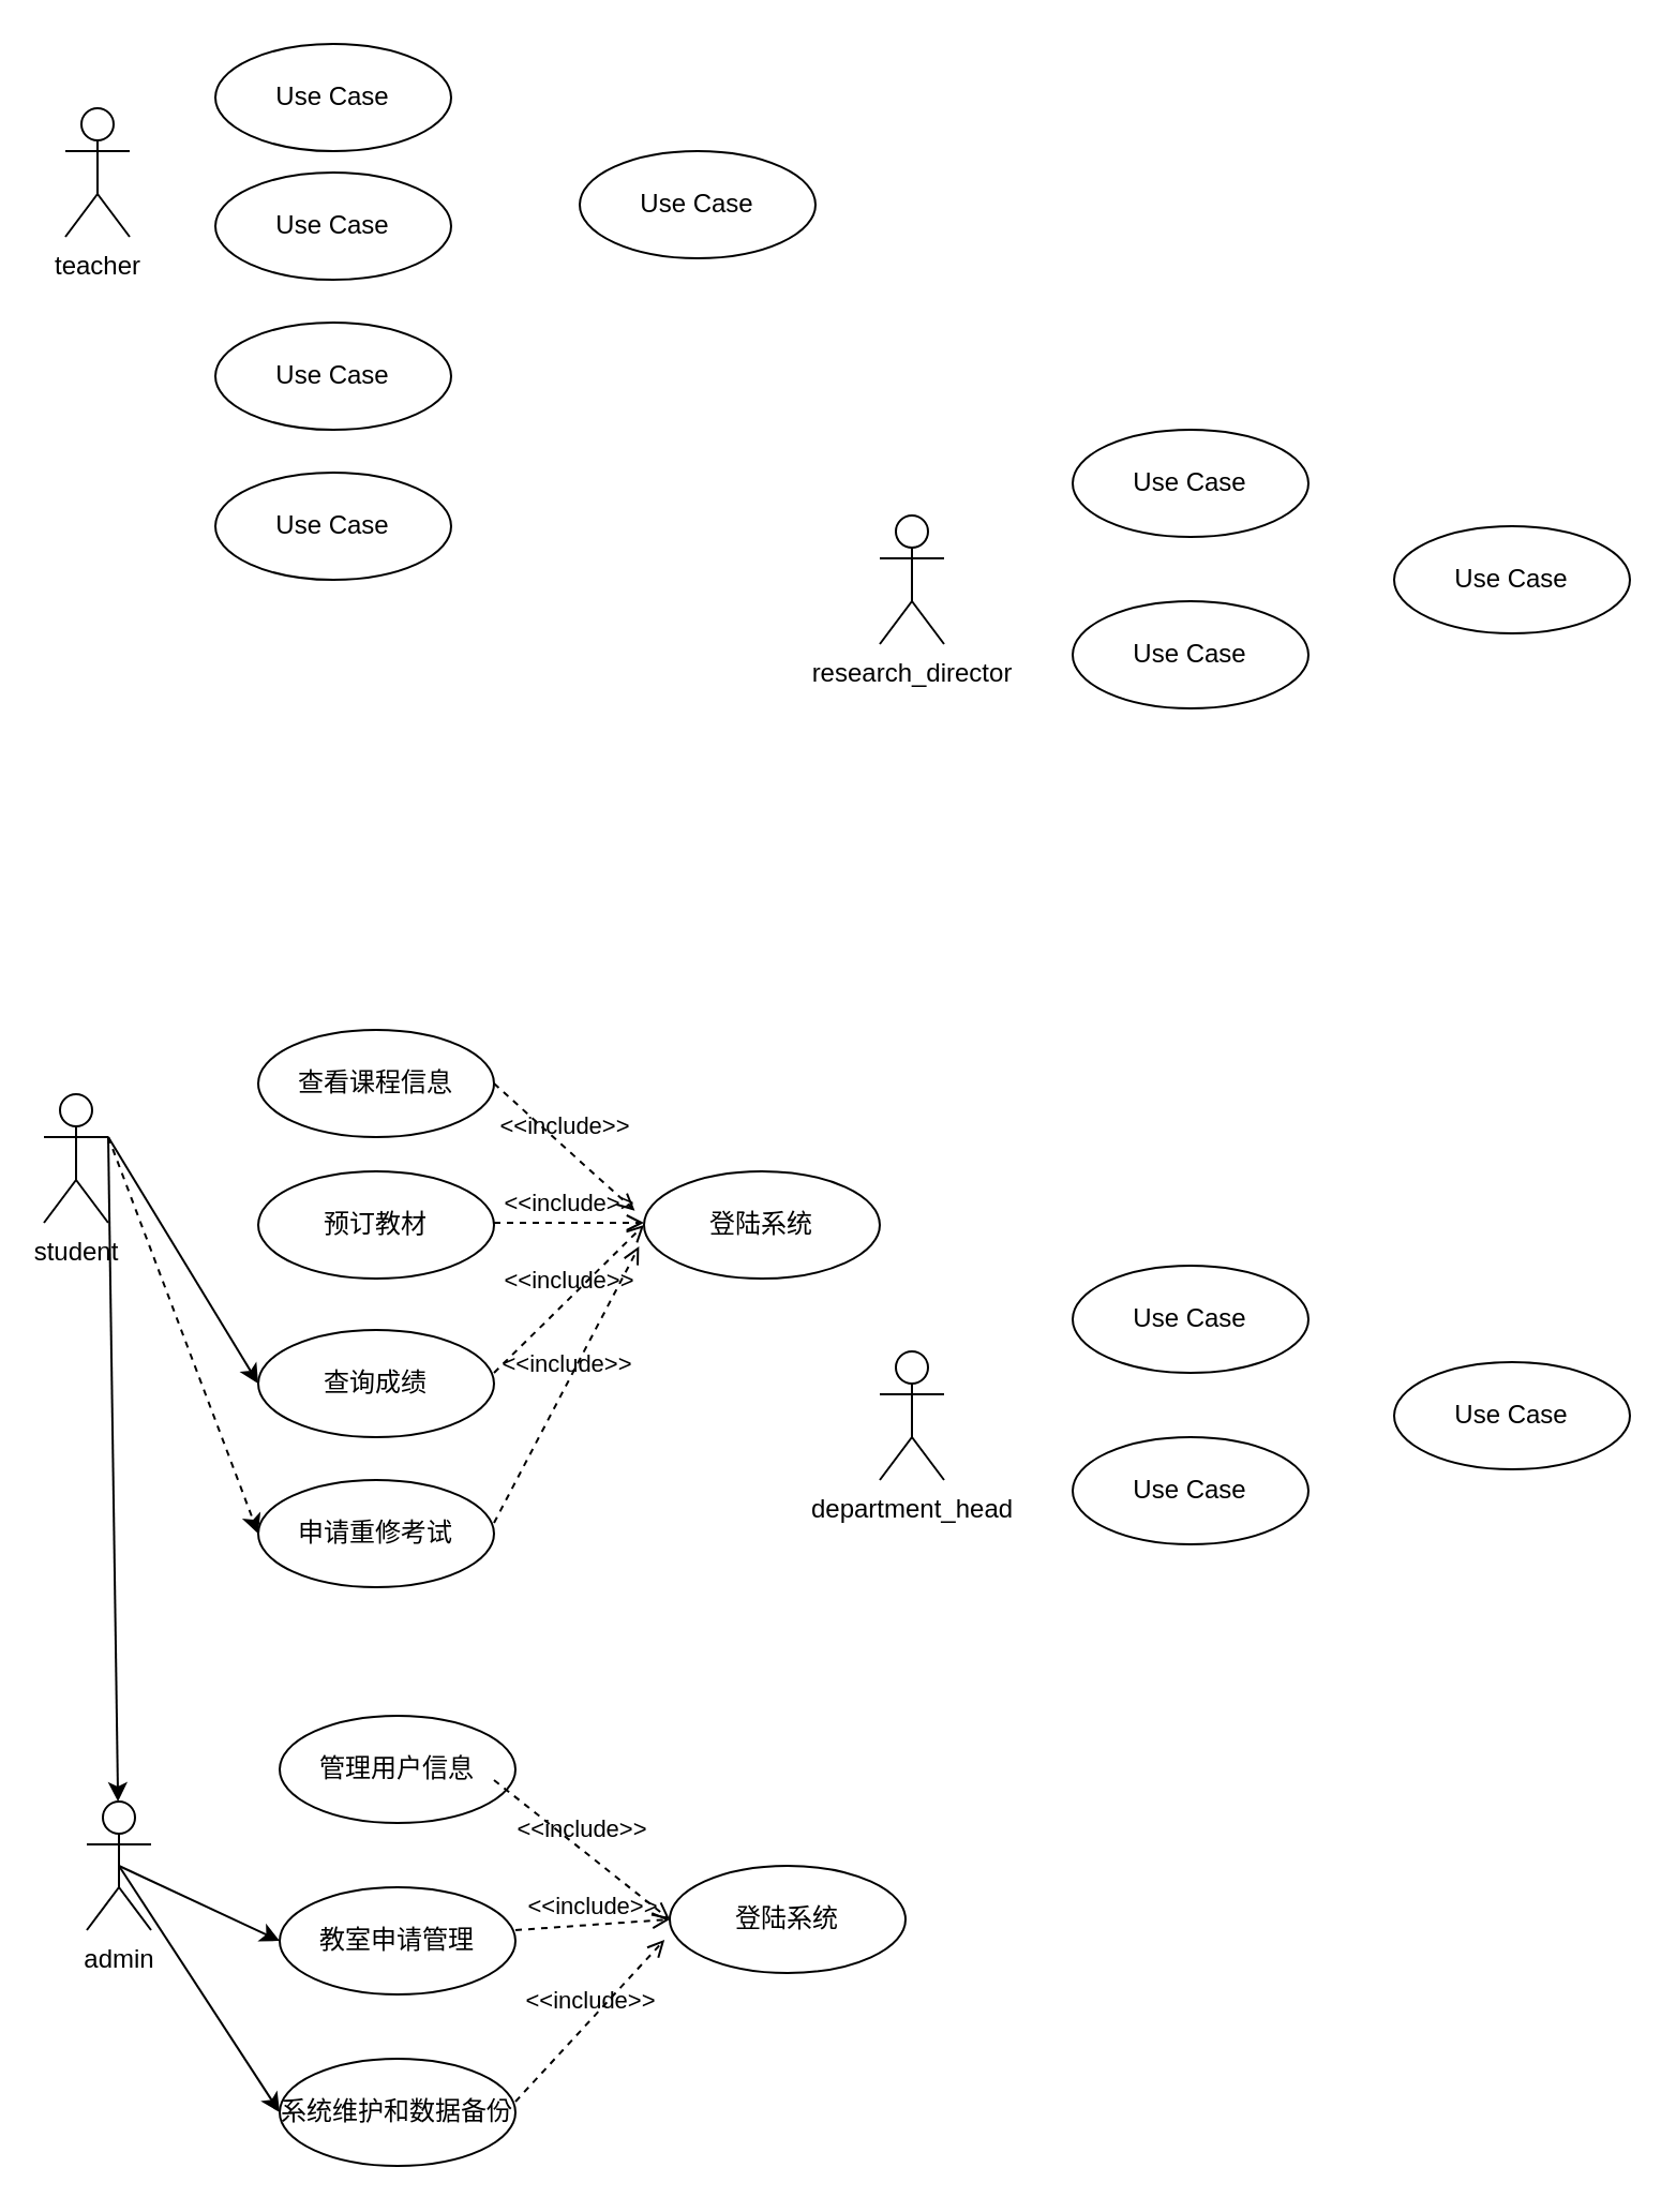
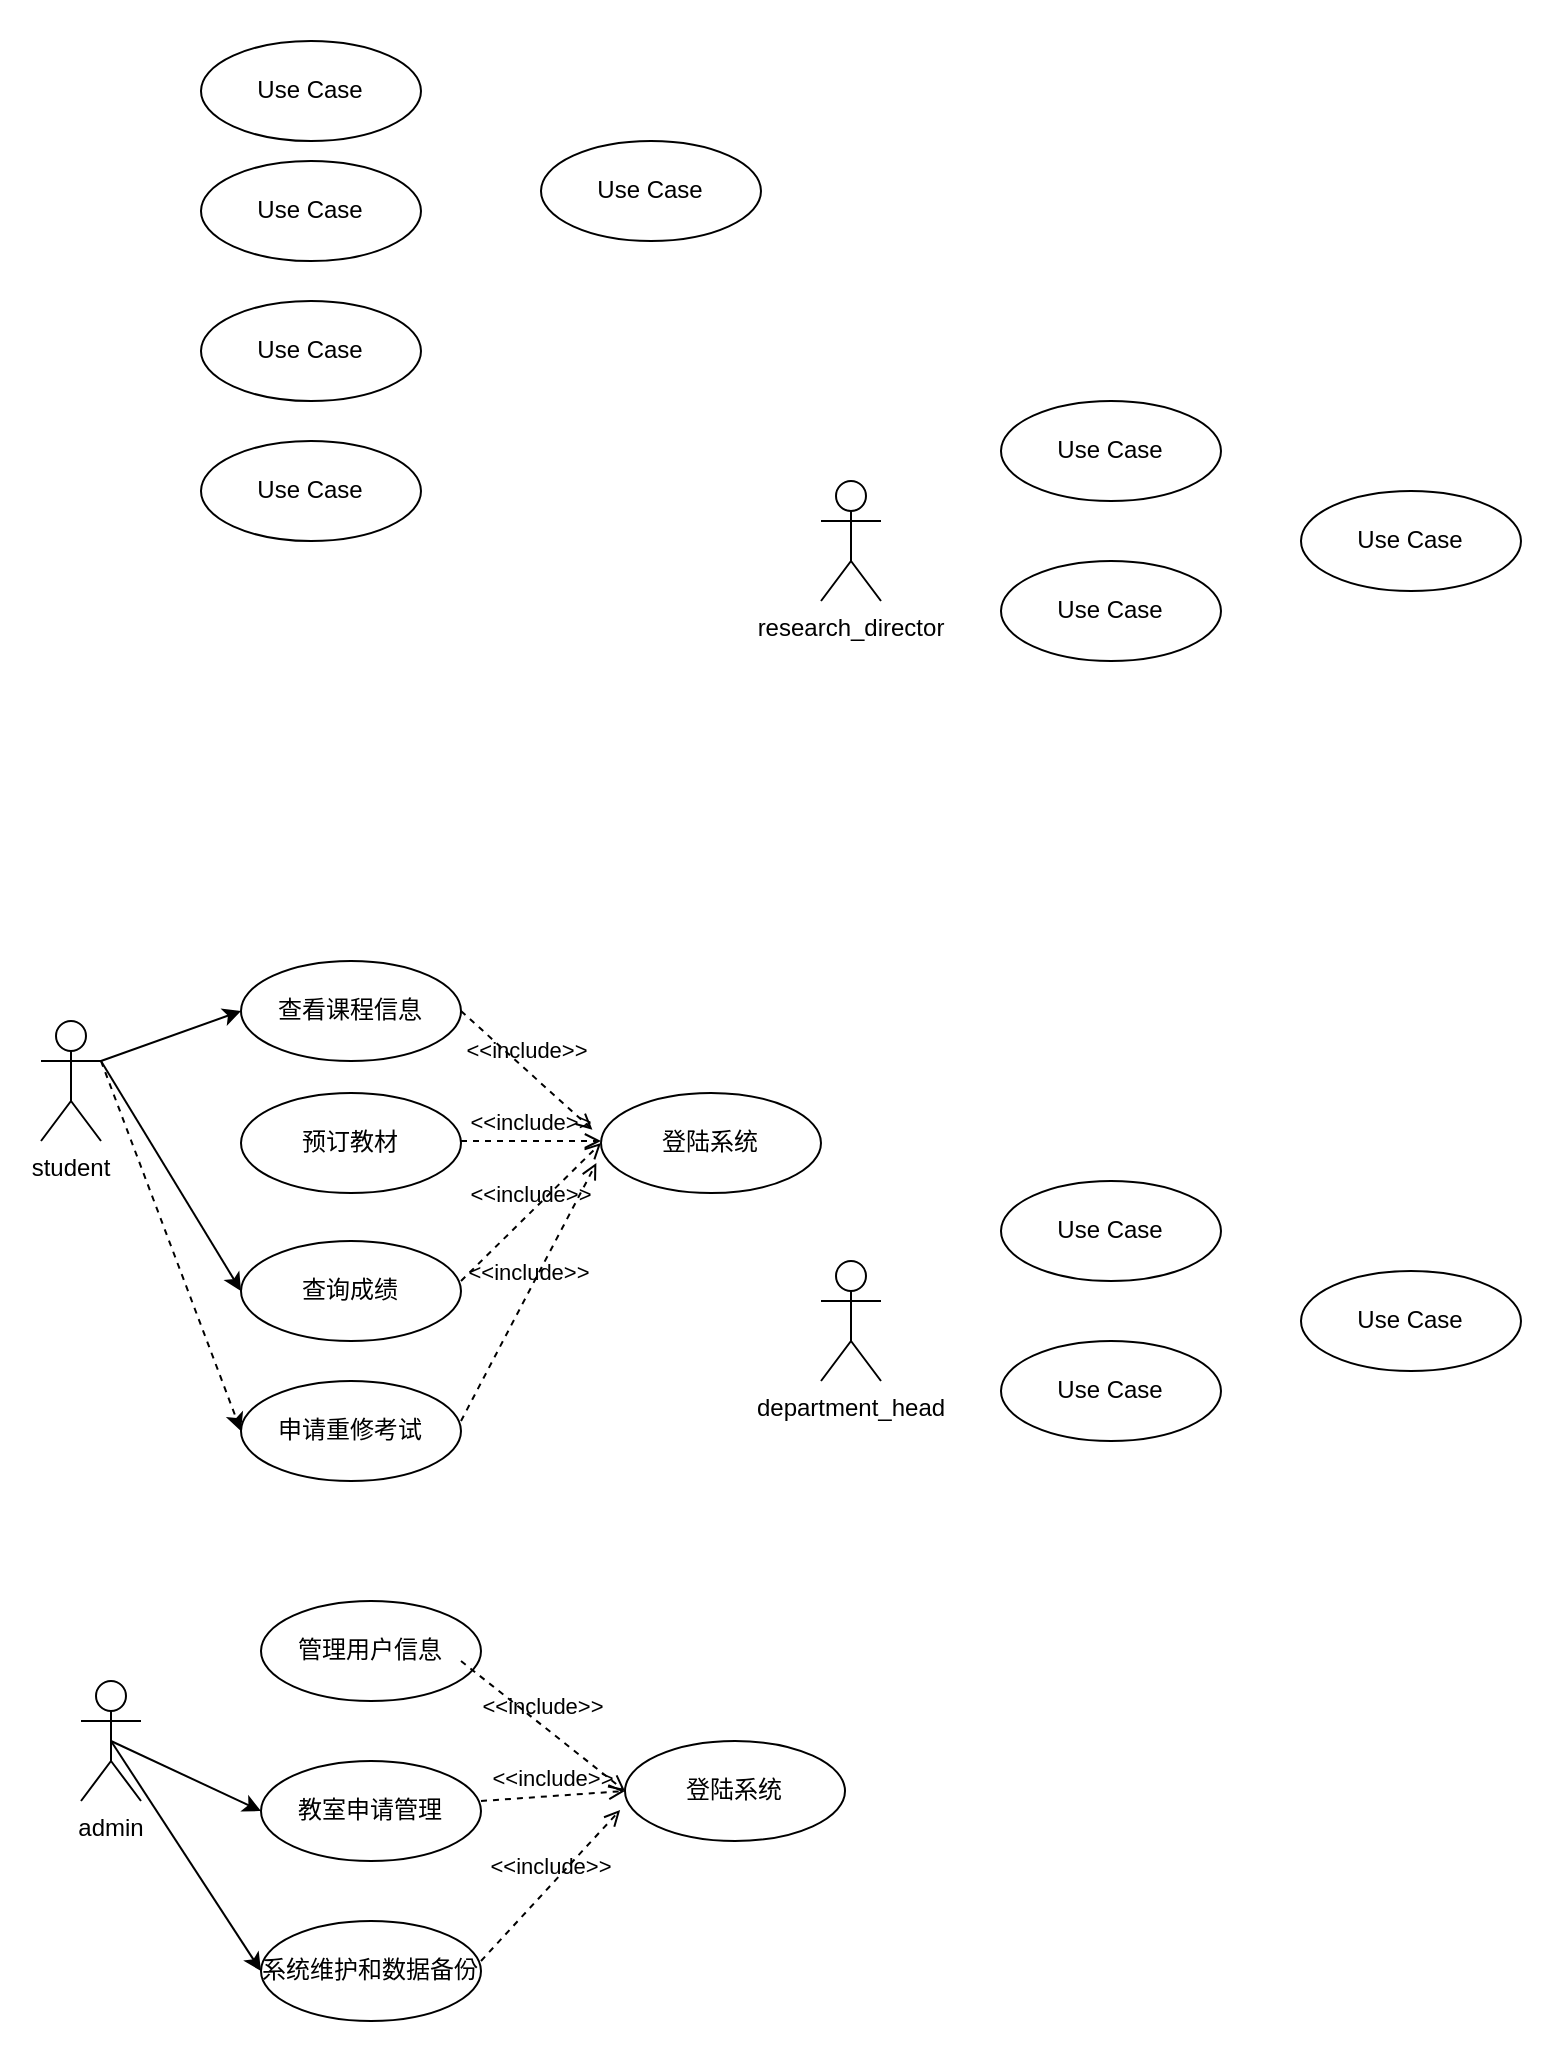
  <mxCell id="0" />
  <mxCell id="1" parent="0" />
- <mxCell id="2" style="rounded=0;orthogonalLoop=1;jettySize=auto;html=1;exitX=1;exitY=0.333;exitDx=0;exitDy=0;exitPerimeter=0;" edge="1" parent="1" source="5" target="31"><mxGeometry relative="1" as="geometry" /></mxCell>
+ <mxCell id="2" style="rounded=0;orthogonalLoop=1;jettySize=auto;html=1;exitX=1;exitY=0.333;exitDx=0;exitDy=0;exitPerimeter=0;entryX=0;entryY=0.5;entryDx=0;entryDy=0;" edge="1" parent="1" source="5" target="6"><mxGeometry relative="1" as="geometry" /></mxCell>
  <mxCell id="3" style="rounded=0;orthogonalLoop=1;jettySize=auto;html=1;exitX=1;exitY=0.333;exitDx=0;exitDy=0;exitPerimeter=0;entryX=0;entryY=0.5;entryDx=0;entryDy=0;" edge="1" parent="1" source="5" target="7"><mxGeometry relative="1" as="geometry" /></mxCell>
  <mxCell id="4" style="rounded=0;orthogonalLoop=1;jettySize=auto;html=1;exitX=1;exitY=0.333;exitDx=0;exitDy=0;exitPerimeter=0;entryX=0;entryY=0.5;entryDx=0;entryDy=0;dashed=1;" edge="1" parent="1" source="5" target="9"><mxGeometry relative="1" as="geometry" /></mxCell>
  <mxCell id="5" value="student" style="shape=umlActor;verticalLabelPosition=bottom;verticalAlign=top;html=1;" vertex="1" parent="1"><mxGeometry x="20" y="510" width="30" height="60" as="geometry" /></mxCell>
  <mxCell id="6" value="查看课程信息" style="ellipse;whiteSpace=wrap;html=1;" vertex="1" parent="1"><mxGeometry x="120" y="480" width="110" height="50" as="geometry" /></mxCell>
  <mxCell id="7" value="查询成绩" style="ellipse;whiteSpace=wrap;html=1;" vertex="1" parent="1"><mxGeometry x="120" y="620" width="110" height="50" as="geometry" /></mxCell>
  <mxCell id="8" value="Use Case" style="ellipse;whiteSpace=wrap;html=1;" vertex="1" parent="1"><mxGeometry x="100" y="20" width="110" height="50" as="geometry" /></mxCell>
  <mxCell id="9" value="申请重修考试" style="ellipse;whiteSpace=wrap;html=1;" vertex="1" parent="1"><mxGeometry x="120" y="690" width="110" height="50" as="geometry" /></mxCell>
  <mxCell id="10" value="预订教材" style="ellipse;whiteSpace=wrap;html=1;" vertex="1" parent="1"><mxGeometry x="120" y="546" width="110" height="50" as="geometry" /></mxCell>
  <mxCell id="11" value="登陆系统" style="ellipse;whiteSpace=wrap;html=1;" vertex="1" parent="1"><mxGeometry x="300" y="546" width="110" height="50" as="geometry" /></mxCell>
  <mxCell id="12" value="&amp;lt;&amp;lt;include&amp;gt;&amp;gt;" style="html=1;verticalAlign=bottom;labelBackgroundColor=none;endArrow=open;endFill=0;dashed=1;rounded=0;exitX=1;exitY=0.5;exitDx=0;exitDy=0;entryX=-0.039;entryY=0.367;entryDx=0;entryDy=0;entryPerimeter=0;" edge="1" parent="1" source="6" target="11"><mxGeometry width="160" relative="1" as="geometry"><mxPoint x="120" y="780" as="sourcePoint" /><mxPoint x="280" y="780" as="targetPoint" /></mxGeometry></mxCell>
  <mxCell id="13" value="&amp;lt;&amp;lt;include&amp;gt;&amp;gt;" style="html=1;verticalAlign=bottom;labelBackgroundColor=none;endArrow=open;endFill=0;dashed=1;rounded=0;" edge="1" parent="1"><mxGeometry width="160" relative="1" as="geometry"><mxPoint x="230" y="570" as="sourcePoint" /><mxPoint x="300" y="570" as="targetPoint" /></mxGeometry></mxCell>
  <mxCell id="14" value="&amp;lt;&amp;lt;include&amp;gt;&amp;gt;" style="html=1;verticalAlign=bottom;labelBackgroundColor=none;endArrow=open;endFill=0;dashed=1;rounded=0;entryX=0;entryY=0.5;entryDx=0;entryDy=0;" edge="1" parent="1" target="11"><mxGeometry width="160" relative="1" as="geometry"><mxPoint x="230" y="640" as="sourcePoint" /><mxPoint x="390" y="640" as="targetPoint" /></mxGeometry></mxCell>
  <mxCell id="15" value="&amp;lt;&amp;lt;include&amp;gt;&amp;gt;" style="html=1;verticalAlign=bottom;labelBackgroundColor=none;endArrow=open;endFill=0;dashed=1;rounded=0;entryX=-0.021;entryY=0.7;entryDx=0;entryDy=0;entryPerimeter=0;" edge="1" parent="1" target="11"><mxGeometry width="160" relative="1" as="geometry"><mxPoint x="230" y="710" as="sourcePoint" /><mxPoint x="390" y="710" as="targetPoint" /></mxGeometry></mxCell>
- <mxCell id="16" value="teacher" style="shape=umlActor;verticalLabelPosition=bottom;verticalAlign=top;html=1;" vertex="1" parent="1"><mxGeometry x="30" y="50" width="30" height="60" as="geometry" /></mxCell>
  <mxCell id="17" value="Use Case" style="ellipse;whiteSpace=wrap;html=1;" vertex="1" parent="1"><mxGeometry x="100" y="80" width="110" height="50" as="geometry" /></mxCell>
  <mxCell id="18" value="Use Case" style="ellipse;whiteSpace=wrap;html=1;" vertex="1" parent="1"><mxGeometry x="100" y="150" width="110" height="50" as="geometry" /></mxCell>
  <mxCell id="19" value="Use Case" style="ellipse;whiteSpace=wrap;html=1;" vertex="1" parent="1"><mxGeometry x="270" y="70" width="110" height="50" as="geometry" /></mxCell>
  <mxCell id="20" value="Use Case" style="ellipse;whiteSpace=wrap;html=1;" vertex="1" parent="1"><mxGeometry x="100" y="220" width="110" height="50" as="geometry" /></mxCell>
  <mxCell id="21" value="research_director" style="shape=umlActor;verticalLabelPosition=bottom;verticalAlign=top;html=1;" vertex="1" parent="1"><mxGeometry x="410" y="240" width="30" height="60" as="geometry" /></mxCell>
  <mxCell id="22" value="Use Case" style="ellipse;whiteSpace=wrap;html=1;" vertex="1" parent="1"><mxGeometry x="500" y="200" width="110" height="50" as="geometry" /></mxCell>
  <mxCell id="23" value="Use Case" style="ellipse;whiteSpace=wrap;html=1;" vertex="1" parent="1"><mxGeometry x="650" y="245" width="110" height="50" as="geometry" /></mxCell>
  <mxCell id="24" value="Use Case" style="ellipse;whiteSpace=wrap;html=1;" vertex="1" parent="1"><mxGeometry x="500" y="280" width="110" height="50" as="geometry" /></mxCell>
  <mxCell id="25" value="department_head" style="shape=umlActor;verticalLabelPosition=bottom;verticalAlign=top;html=1;" vertex="1" parent="1"><mxGeometry x="410" y="630" width="30" height="60" as="geometry" /></mxCell>
  <mxCell id="26" value="Use Case" style="ellipse;whiteSpace=wrap;html=1;" vertex="1" parent="1"><mxGeometry x="500" y="590" width="110" height="50" as="geometry" /></mxCell>
  <mxCell id="27" value="Use Case" style="ellipse;whiteSpace=wrap;html=1;" vertex="1" parent="1"><mxGeometry x="650" y="635" width="110" height="50" as="geometry" /></mxCell>
  <mxCell id="28" value="Use Case" style="ellipse;whiteSpace=wrap;html=1;" vertex="1" parent="1"><mxGeometry x="500" y="670" width="110" height="50" as="geometry" /></mxCell>
  <mxCell id="29" style="rounded=0;orthogonalLoop=1;jettySize=auto;html=1;exitX=0.5;exitY=0.5;exitDx=0;exitDy=0;exitPerimeter=0;entryX=0;entryY=0.5;entryDx=0;entryDy=0;" edge="1" parent="1" source="31" target="34"><mxGeometry relative="1" as="geometry" /></mxCell>
  <mxCell id="30" style="rounded=0;orthogonalLoop=1;jettySize=auto;html=1;exitX=0.5;exitY=0.5;exitDx=0;exitDy=0;exitPerimeter=0;entryX=0;entryY=0.5;entryDx=0;entryDy=0;" edge="1" parent="1" source="31" target="35"><mxGeometry relative="1" as="geometry" /></mxCell>
  <mxCell id="31" value="admin" style="shape=umlActor;verticalLabelPosition=bottom;verticalAlign=top;html=1;" vertex="1" parent="1"><mxGeometry x="40" y="840" width="30" height="60" as="geometry" /></mxCell>
  <mxCell id="32" value="管理用户信息" style="ellipse;whiteSpace=wrap;html=1;" vertex="1" parent="1"><mxGeometry x="130" y="800" width="110" height="50" as="geometry" /></mxCell>
  <mxCell id="33" value="登陆系统" style="ellipse;whiteSpace=wrap;html=1;" vertex="1" parent="1"><mxGeometry x="312" y="870" width="110" height="50" as="geometry" /></mxCell>
  <mxCell id="34" value="教室申请管理" style="ellipse;whiteSpace=wrap;html=1;" vertex="1" parent="1"><mxGeometry x="130" y="880" width="110" height="50" as="geometry" /></mxCell>
  <mxCell id="35" value="系统维护和数据备份" style="ellipse;whiteSpace=wrap;html=1;" vertex="1" parent="1"><mxGeometry x="130" y="960" width="110" height="50" as="geometry" /></mxCell>
  <mxCell id="36" value="&amp;lt;&amp;lt;include&amp;gt;&amp;gt;" style="html=1;verticalAlign=bottom;labelBackgroundColor=none;endArrow=open;endFill=0;dashed=1;rounded=0;entryX=0;entryY=0.5;entryDx=0;entryDy=0;" edge="1" parent="1" target="33"><mxGeometry width="160" relative="1" as="geometry"><mxPoint x="230" y="830" as="sourcePoint" /><mxPoint x="390" y="830" as="targetPoint" /></mxGeometry></mxCell>
  <mxCell id="37" value="&amp;lt;&amp;lt;include&amp;gt;&amp;gt;" style="html=1;verticalAlign=bottom;labelBackgroundColor=none;endArrow=open;endFill=0;dashed=1;rounded=0;entryX=0;entryY=0.5;entryDx=0;entryDy=0;" edge="1" parent="1" target="33"><mxGeometry width="160" relative="1" as="geometry"><mxPoint x="240" y="900" as="sourcePoint" /><mxPoint x="400" y="900" as="targetPoint" /></mxGeometry></mxCell>
  <mxCell id="38" value="&amp;lt;&amp;lt;include&amp;gt;&amp;gt;" style="html=1;verticalAlign=bottom;labelBackgroundColor=none;endArrow=open;endFill=0;dashed=1;rounded=0;entryX=-0.022;entryY=0.69;entryDx=0;entryDy=0;entryPerimeter=0;" edge="1" parent="1" target="33"><mxGeometry width="160" relative="1" as="geometry"><mxPoint x="240" y="980" as="sourcePoint" /><mxPoint x="400" y="980" as="targetPoint" /></mxGeometry></mxCell>
